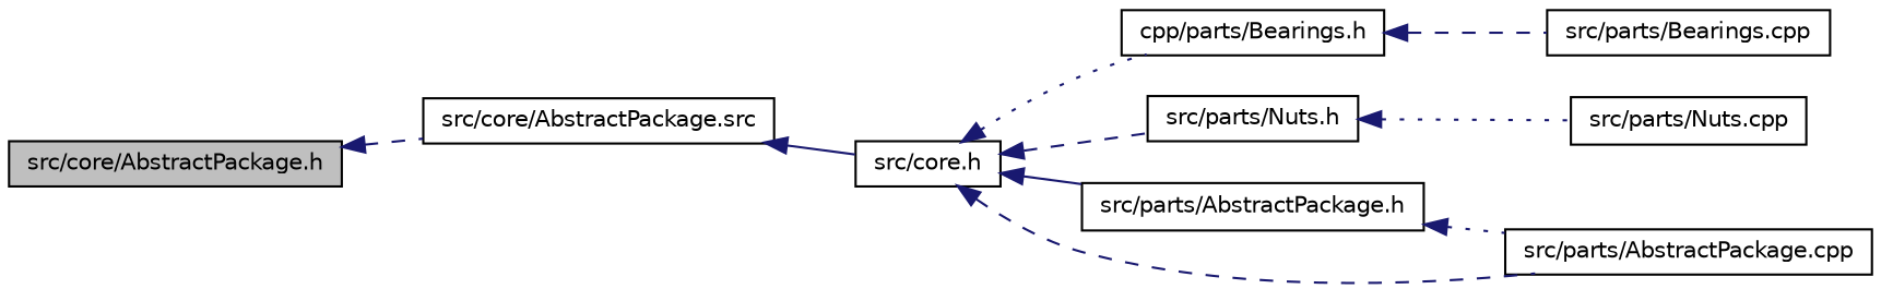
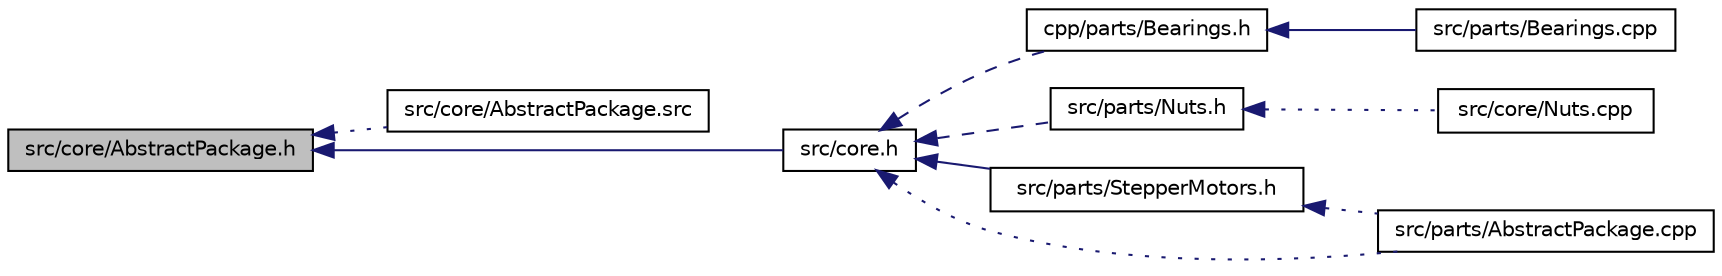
  digraph {
    rankdir=LR
    node [color=black fillcolor=white fontname=Helvetica fontsize=10 shape=record style=filled]
    edge [color=midnightblue dir=back fontname=Helvetica fontsize=10 labelfontname=Helvetica labelfontsize=10 style=dashed]
    n1 [fillcolor=grey75 fontcolor=black height=0.2 label="src/core/AbstractPackage.h" width=0.4]
    n2 [height=0.2 label="src/core/AbstractPackage.src" width=0.4]
    n3 [height=0.2 label="src/core.h" width=0.4]
    n4 [height=0.2 label="cpp/parts/Bearings.h" width=0.4]
    n5 [height=0.2 label="src/parts/Nuts.h" width=0.4]
-   n6 [height=0.2 label="src/parts/AbstractPackage.h" width=0.4]
+   n6 [height=0.2 label="src/parts/StepperMotors.h" width=0.4]
    n7 [height=0.2 label="src/parts/AbstractPackage.cpp" width=0.4]
    n8 [height=0.2 label="src/parts/Bearings.cpp" width=0.4]
-   n9 [height=0.2 label="src/parts/Nuts.cpp" width=0.4]
-   n1 -> n2
-   n2 -> n3 [style=solid]
-   n3 -> n4 [style=dotted]
+   n9 [height=0.2 label="src/core/Nuts.cpp" width=0.4]
+   n1 -> n2 [style=dotted]
+   n1 -> n3 [style=solid]
+   n3 -> n4
    n3 -> n5
    n3 -> n6 [style=solid]
-   n3 -> n7
-   n4 -> n8
+   n3 -> n7 [style=dotted]
+   n4 -> n8 [style=solid]
    n5 -> n9 [style=dotted]
    n6 -> n7 [style=dotted]
  }
